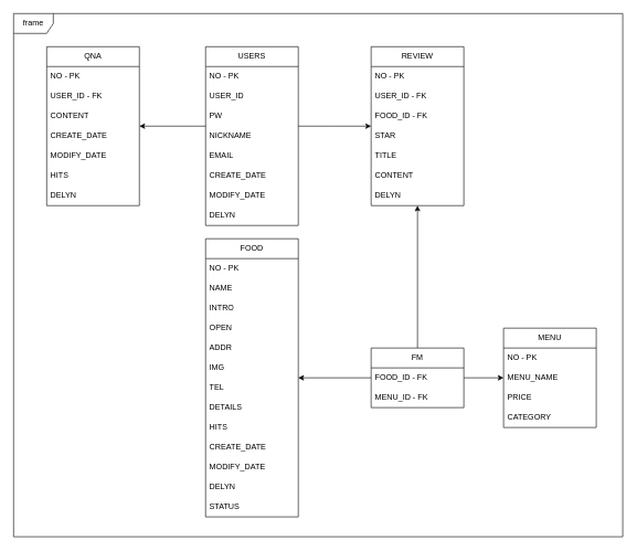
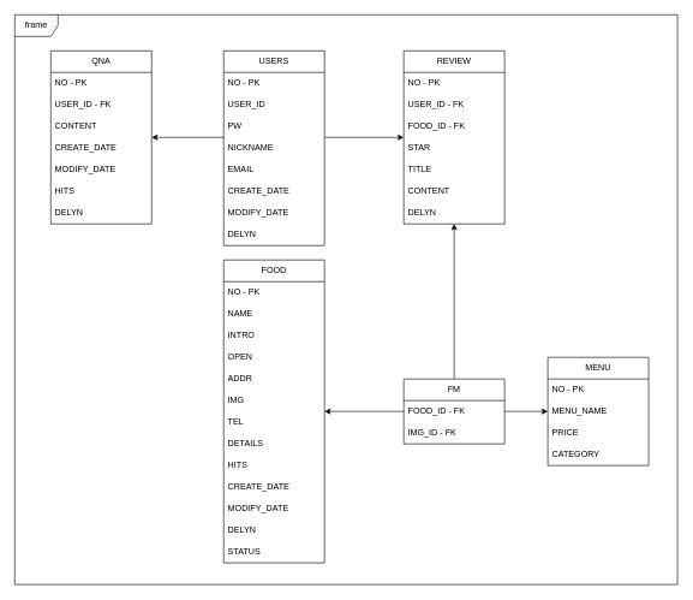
  <mxCell id="0" />
  <mxCell id="1" parent="0" />
  <mxCell id="2" value="FOOD" style="swimlane;fontStyle=0;childLayout=stackLayout;horizontal=1;startSize=30;horizontalStack=0;resizeParent=1;resizeParentMax=0;resizeLast=0;collapsible=1;marginBottom=0;whiteSpace=wrap;html=1;" parent="1" vertex="1"><mxGeometry x="310" y="360" width="140" height="420" as="geometry" /></mxCell>
  <mxCell id="3" value="NO - PK" style="text;strokeColor=none;fillColor=none;align=left;verticalAlign=middle;spacingLeft=4;spacingRight=4;overflow=hidden;points=[[0,0.5],[1,0.5]];portConstraint=eastwest;rotatable=0;whiteSpace=wrap;html=1;" parent="2" vertex="1"><mxGeometry y="30" width="140" height="30" as="geometry" /></mxCell>
  <mxCell id="4" value="NAME" style="text;strokeColor=none;fillColor=none;align=left;verticalAlign=middle;spacingLeft=4;spacingRight=4;overflow=hidden;points=[[0,0.5],[1,0.5]];portConstraint=eastwest;rotatable=0;whiteSpace=wrap;html=1;" parent="2" vertex="1"><mxGeometry y="60" width="140" height="30" as="geometry" /></mxCell>
  <mxCell id="5" value="INTRO&lt;br&gt;" style="text;strokeColor=none;fillColor=none;align=left;verticalAlign=middle;spacingLeft=4;spacingRight=4;overflow=hidden;points=[[0,0.5],[1,0.5]];portConstraint=eastwest;rotatable=0;whiteSpace=wrap;html=1;" parent="2" vertex="1"><mxGeometry y="90" width="140" height="30" as="geometry" /></mxCell>
  <mxCell id="6" value="OPEN" style="text;strokeColor=none;fillColor=none;align=left;verticalAlign=middle;spacingLeft=4;spacingRight=4;overflow=hidden;points=[[0,0.5],[1,0.5]];portConstraint=eastwest;rotatable=0;whiteSpace=wrap;html=1;" parent="2" vertex="1"><mxGeometry y="120" width="140" height="30" as="geometry" /></mxCell>
  <mxCell id="7" value="ADDR" style="text;strokeColor=none;fillColor=none;align=left;verticalAlign=middle;spacingLeft=4;spacingRight=4;overflow=hidden;points=[[0,0.5],[1,0.5]];portConstraint=eastwest;rotatable=0;whiteSpace=wrap;html=1;" parent="2" vertex="1"><mxGeometry y="150" width="140" height="30" as="geometry" /></mxCell>
  <mxCell id="8" value="IMG" style="text;strokeColor=none;fillColor=none;align=left;verticalAlign=middle;spacingLeft=4;spacingRight=4;overflow=hidden;points=[[0,0.5],[1,0.5]];portConstraint=eastwest;rotatable=0;whiteSpace=wrap;html=1;" parent="2" vertex="1"><mxGeometry y="180" width="140" height="30" as="geometry" /></mxCell>
  <mxCell id="9" value="TEL" style="text;strokeColor=none;fillColor=none;align=left;verticalAlign=middle;spacingLeft=4;spacingRight=4;overflow=hidden;points=[[0,0.5],[1,0.5]];portConstraint=eastwest;rotatable=0;whiteSpace=wrap;html=1;" parent="2" vertex="1"><mxGeometry y="210" width="140" height="30" as="geometry" /></mxCell>
  <mxCell id="10" value="DETAILS" style="text;strokeColor=none;fillColor=none;align=left;verticalAlign=middle;spacingLeft=4;spacingRight=4;overflow=hidden;points=[[0,0.5],[1,0.5]];portConstraint=eastwest;rotatable=0;whiteSpace=wrap;html=1;" parent="2" vertex="1"><mxGeometry y="240" width="140" height="30" as="geometry" /></mxCell>
  <mxCell id="11" value="HITS" style="text;strokeColor=none;fillColor=none;align=left;verticalAlign=middle;spacingLeft=4;spacingRight=4;overflow=hidden;points=[[0,0.5],[1,0.5]];portConstraint=eastwest;rotatable=0;whiteSpace=wrap;html=1;" parent="2" vertex="1"><mxGeometry y="270" width="140" height="30" as="geometry" /></mxCell>
  <mxCell id="12" value="CREATE_DATE" style="text;strokeColor=none;fillColor=none;align=left;verticalAlign=middle;spacingLeft=4;spacingRight=4;overflow=hidden;points=[[0,0.5],[1,0.5]];portConstraint=eastwest;rotatable=0;whiteSpace=wrap;html=1;" parent="2" vertex="1"><mxGeometry y="300" width="140" height="30" as="geometry" /></mxCell>
  <mxCell id="13" value="MODIFY_DATE" style="text;strokeColor=none;fillColor=none;align=left;verticalAlign=middle;spacingLeft=4;spacingRight=4;overflow=hidden;points=[[0,0.5],[1,0.5]];portConstraint=eastwest;rotatable=0;whiteSpace=wrap;html=1;" parent="2" vertex="1"><mxGeometry y="330" width="140" height="30" as="geometry" /></mxCell>
  <mxCell id="14" value="DELYN" style="text;strokeColor=none;fillColor=none;align=left;verticalAlign=middle;spacingLeft=4;spacingRight=4;overflow=hidden;points=[[0,0.5],[1,0.5]];portConstraint=eastwest;rotatable=0;whiteSpace=wrap;html=1;" parent="2" vertex="1"><mxGeometry y="360" width="140" height="30" as="geometry" /></mxCell>
  <mxCell id="15" value="STATUS" style="text;strokeColor=none;fillColor=none;align=left;verticalAlign=middle;spacingLeft=4;spacingRight=4;overflow=hidden;points=[[0,0.5],[1,0.5]];portConstraint=eastwest;rotatable=0;whiteSpace=wrap;html=1;" parent="2" vertex="1"><mxGeometry y="390" width="140" height="30" as="geometry" /></mxCell>
  <mxCell id="16" value="REVIEW" style="swimlane;fontStyle=0;childLayout=stackLayout;horizontal=1;startSize=30;horizontalStack=0;resizeParent=1;resizeParentMax=0;resizeLast=0;collapsible=1;marginBottom=0;whiteSpace=wrap;html=1;" parent="1" vertex="1"><mxGeometry x="560" y="70" width="140" height="240" as="geometry" /></mxCell>
  <mxCell id="17" value="NO - PK" style="text;strokeColor=none;fillColor=none;align=left;verticalAlign=middle;spacingLeft=4;spacingRight=4;overflow=hidden;points=[[0,0.5],[1,0.5]];portConstraint=eastwest;rotatable=0;whiteSpace=wrap;html=1;" parent="16" vertex="1"><mxGeometry y="30" width="140" height="30" as="geometry" /></mxCell>
  <mxCell id="18" value="USER_ID - FK" style="text;strokeColor=none;fillColor=none;align=left;verticalAlign=middle;spacingLeft=4;spacingRight=4;overflow=hidden;points=[[0,0.5],[1,0.5]];portConstraint=eastwest;rotatable=0;whiteSpace=wrap;html=1;" parent="16" vertex="1"><mxGeometry y="60" width="140" height="30" as="geometry" /></mxCell>
  <mxCell id="19" value="FOOD_ID - FK" style="text;strokeColor=none;fillColor=none;align=left;verticalAlign=middle;spacingLeft=4;spacingRight=4;overflow=hidden;points=[[0,0.5],[1,0.5]];portConstraint=eastwest;rotatable=0;whiteSpace=wrap;html=1;" parent="16" vertex="1"><mxGeometry y="90" width="140" height="30" as="geometry" /></mxCell>
  <mxCell id="20" value="STAR" style="text;strokeColor=none;fillColor=none;align=left;verticalAlign=middle;spacingLeft=4;spacingRight=4;overflow=hidden;points=[[0,0.5],[1,0.5]];portConstraint=eastwest;rotatable=0;whiteSpace=wrap;html=1;" parent="16" vertex="1"><mxGeometry y="120" width="140" height="30" as="geometry" /></mxCell>
  <mxCell id="21" value="TITLE" style="text;strokeColor=none;fillColor=none;align=left;verticalAlign=middle;spacingLeft=4;spacingRight=4;overflow=hidden;points=[[0,0.5],[1,0.5]];portConstraint=eastwest;rotatable=0;whiteSpace=wrap;html=1;" parent="16" vertex="1"><mxGeometry y="150" width="140" height="30" as="geometry" /></mxCell>
  <mxCell id="22" value="CONTENT" style="text;strokeColor=none;fillColor=none;align=left;verticalAlign=middle;spacingLeft=4;spacingRight=4;overflow=hidden;points=[[0,0.5],[1,0.5]];portConstraint=eastwest;rotatable=0;whiteSpace=wrap;html=1;" parent="16" vertex="1"><mxGeometry y="180" width="140" height="30" as="geometry" /></mxCell>
  <mxCell id="23" value="DELYN" style="text;strokeColor=none;fillColor=none;align=left;verticalAlign=middle;spacingLeft=4;spacingRight=4;overflow=hidden;points=[[0,0.5],[1,0.5]];portConstraint=eastwest;rotatable=0;whiteSpace=wrap;html=1;" parent="16" vertex="1"><mxGeometry y="210" width="140" height="30" as="geometry" /></mxCell>
  <mxCell id="24" value="MENU" style="swimlane;fontStyle=0;childLayout=stackLayout;horizontal=1;startSize=30;horizontalStack=0;resizeParent=1;resizeParentMax=0;resizeLast=0;collapsible=1;marginBottom=0;whiteSpace=wrap;html=1;" parent="1" vertex="1"><mxGeometry x="760" y="495" width="140" height="150" as="geometry" /></mxCell>
  <mxCell id="25" value="NO - PK" style="text;strokeColor=none;fillColor=none;align=left;verticalAlign=middle;spacingLeft=4;spacingRight=4;overflow=hidden;points=[[0,0.5],[1,0.5]];portConstraint=eastwest;rotatable=0;whiteSpace=wrap;html=1;" parent="24" vertex="1"><mxGeometry y="30" width="140" height="30" as="geometry" /></mxCell>
  <mxCell id="26" value="MENU_NAME" style="text;strokeColor=none;fillColor=none;align=left;verticalAlign=middle;spacingLeft=4;spacingRight=4;overflow=hidden;points=[[0,0.5],[1,0.5]];portConstraint=eastwest;rotatable=0;whiteSpace=wrap;html=1;" vertex="1" parent="24"><mxGeometry y="60" width="140" height="30" as="geometry" /></mxCell>
  <mxCell id="27" value="PRICE" style="text;strokeColor=none;fillColor=none;align=left;verticalAlign=middle;spacingLeft=4;spacingRight=4;overflow=hidden;points=[[0,0.5],[1,0.5]];portConstraint=eastwest;rotatable=0;whiteSpace=wrap;html=1;" parent="24" vertex="1"><mxGeometry y="90" width="140" height="30" as="geometry" /></mxCell>
  <mxCell id="28" value="CATEGORY" style="text;strokeColor=none;fillColor=none;align=left;verticalAlign=middle;spacingLeft=4;spacingRight=4;overflow=hidden;points=[[0,0.5],[1,0.5]];portConstraint=eastwest;rotatable=0;whiteSpace=wrap;html=1;" parent="24" vertex="1"><mxGeometry y="120" width="140" height="30" as="geometry" /></mxCell>
  <mxCell id="29" style="edgeStyle=orthogonalEdgeStyle;rounded=0;orthogonalLoop=1;jettySize=auto;html=1;" parent="1" source="31" target="16" edge="1"><mxGeometry relative="1" as="geometry"><Array as="points"><mxPoint x="500" y="190" /><mxPoint x="500" y="190" /></Array></mxGeometry></mxCell>
  <mxCell id="30" style="edgeStyle=orthogonalEdgeStyle;rounded=0;orthogonalLoop=1;jettySize=auto;html=1;" parent="1" source="31" target="40" edge="1"><mxGeometry relative="1" as="geometry"><Array as="points"><mxPoint x="290" y="190" /><mxPoint x="290" y="190" /></Array></mxGeometry></mxCell>
  <mxCell id="31" value="USERS" style="swimlane;fontStyle=0;childLayout=stackLayout;horizontal=1;startSize=30;horizontalStack=0;resizeParent=1;resizeParentMax=0;resizeLast=0;collapsible=1;marginBottom=0;whiteSpace=wrap;html=1;" parent="1" vertex="1"><mxGeometry x="310" y="70" width="140" height="270" as="geometry" /></mxCell>
  <mxCell id="32" value="NO - PK" style="text;strokeColor=none;fillColor=none;align=left;verticalAlign=middle;spacingLeft=4;spacingRight=4;overflow=hidden;points=[[0,0.5],[1,0.5]];portConstraint=eastwest;rotatable=0;whiteSpace=wrap;html=1;" parent="31" vertex="1"><mxGeometry y="30" width="140" height="30" as="geometry" /></mxCell>
  <mxCell id="33" value="USER_ID" style="text;strokeColor=none;fillColor=none;align=left;verticalAlign=middle;spacingLeft=4;spacingRight=4;overflow=hidden;points=[[0,0.5],[1,0.5]];portConstraint=eastwest;rotatable=0;whiteSpace=wrap;html=1;" parent="31" vertex="1"><mxGeometry y="60" width="140" height="30" as="geometry" /></mxCell>
  <mxCell id="34" value="PW" style="text;strokeColor=none;fillColor=none;align=left;verticalAlign=middle;spacingLeft=4;spacingRight=4;overflow=hidden;points=[[0,0.5],[1,0.5]];portConstraint=eastwest;rotatable=0;whiteSpace=wrap;html=1;" parent="31" vertex="1"><mxGeometry y="90" width="140" height="30" as="geometry" /></mxCell>
  <mxCell id="35" value="NICKNAME" style="text;strokeColor=none;fillColor=none;align=left;verticalAlign=middle;spacingLeft=4;spacingRight=4;overflow=hidden;points=[[0,0.5],[1,0.5]];portConstraint=eastwest;rotatable=0;whiteSpace=wrap;html=1;" parent="31" vertex="1"><mxGeometry y="120" width="140" height="30" as="geometry" /></mxCell>
  <mxCell id="36" value="EMAIL" style="text;strokeColor=none;fillColor=none;align=left;verticalAlign=middle;spacingLeft=4;spacingRight=4;overflow=hidden;points=[[0,0.5],[1,0.5]];portConstraint=eastwest;rotatable=0;whiteSpace=wrap;html=1;" parent="31" vertex="1"><mxGeometry y="150" width="140" height="30" as="geometry" /></mxCell>
  <mxCell id="37" value="CREATE_DATE" style="text;strokeColor=none;fillColor=none;align=left;verticalAlign=middle;spacingLeft=4;spacingRight=4;overflow=hidden;points=[[0,0.5],[1,0.5]];portConstraint=eastwest;rotatable=0;whiteSpace=wrap;html=1;" parent="31" vertex="1"><mxGeometry y="180" width="140" height="30" as="geometry" /></mxCell>
  <mxCell id="38" value="MODIFY_DATE" style="text;strokeColor=none;fillColor=none;align=left;verticalAlign=middle;spacingLeft=4;spacingRight=4;overflow=hidden;points=[[0,0.5],[1,0.5]];portConstraint=eastwest;rotatable=0;whiteSpace=wrap;html=1;" parent="31" vertex="1"><mxGeometry y="210" width="140" height="30" as="geometry" /></mxCell>
  <mxCell id="39" value="DELYN" style="text;strokeColor=none;fillColor=none;align=left;verticalAlign=middle;spacingLeft=4;spacingRight=4;overflow=hidden;points=[[0,0.5],[1,0.5]];portConstraint=eastwest;rotatable=0;whiteSpace=wrap;html=1;" parent="31" vertex="1"><mxGeometry y="240" width="140" height="30" as="geometry" /></mxCell>
  <mxCell id="40" value="QNA" style="swimlane;fontStyle=0;childLayout=stackLayout;horizontal=1;startSize=30;horizontalStack=0;resizeParent=1;resizeParentMax=0;resizeLast=0;collapsible=1;marginBottom=0;whiteSpace=wrap;html=1;" parent="1" vertex="1"><mxGeometry x="70" y="70" width="140" height="240" as="geometry" /></mxCell>
  <mxCell id="41" value="NO - PK" style="text;strokeColor=none;fillColor=none;align=left;verticalAlign=middle;spacingLeft=4;spacingRight=4;overflow=hidden;points=[[0,0.5],[1,0.5]];portConstraint=eastwest;rotatable=0;whiteSpace=wrap;html=1;" parent="40" vertex="1"><mxGeometry y="30" width="140" height="30" as="geometry" /></mxCell>
  <mxCell id="42" value="USER_ID - FK" style="text;strokeColor=none;fillColor=none;align=left;verticalAlign=middle;spacingLeft=4;spacingRight=4;overflow=hidden;points=[[0,0.5],[1,0.5]];portConstraint=eastwest;rotatable=0;whiteSpace=wrap;html=1;" parent="40" vertex="1"><mxGeometry y="60" width="140" height="30" as="geometry" /></mxCell>
  <mxCell id="43" value="CONTENT" style="text;strokeColor=none;fillColor=none;align=left;verticalAlign=middle;spacingLeft=4;spacingRight=4;overflow=hidden;points=[[0,0.5],[1,0.5]];portConstraint=eastwest;rotatable=0;whiteSpace=wrap;html=1;" parent="40" vertex="1"><mxGeometry y="90" width="140" height="30" as="geometry" /></mxCell>
  <mxCell id="44" value="CREATE_DATE" style="text;strokeColor=none;fillColor=none;align=left;verticalAlign=middle;spacingLeft=4;spacingRight=4;overflow=hidden;points=[[0,0.5],[1,0.5]];portConstraint=eastwest;rotatable=0;whiteSpace=wrap;html=1;" parent="40" vertex="1"><mxGeometry y="120" width="140" height="30" as="geometry" /></mxCell>
  <mxCell id="45" value="MODIFY_DATE" style="text;strokeColor=none;fillColor=none;align=left;verticalAlign=middle;spacingLeft=4;spacingRight=4;overflow=hidden;points=[[0,0.5],[1,0.5]];portConstraint=eastwest;rotatable=0;whiteSpace=wrap;html=1;" parent="40" vertex="1"><mxGeometry y="150" width="140" height="30" as="geometry" /></mxCell>
  <mxCell id="46" value="HITS" style="text;strokeColor=none;fillColor=none;align=left;verticalAlign=middle;spacingLeft=4;spacingRight=4;overflow=hidden;points=[[0,0.5],[1,0.5]];portConstraint=eastwest;rotatable=0;whiteSpace=wrap;html=1;" parent="40" vertex="1"><mxGeometry y="180" width="140" height="30" as="geometry" /></mxCell>
  <mxCell id="47" value="DELYN" style="text;strokeColor=none;fillColor=none;align=left;verticalAlign=middle;spacingLeft=4;spacingRight=4;overflow=hidden;points=[[0,0.5],[1,0.5]];portConstraint=eastwest;rotatable=0;whiteSpace=wrap;html=1;" parent="40" vertex="1"><mxGeometry y="210" width="140" height="30" as="geometry" /></mxCell>
  <mxCell id="48" value="frame" style="shape=umlFrame;whiteSpace=wrap;html=1;pointerEvents=0;" parent="1" vertex="1"><mxGeometry x="20" y="20" width="920" height="790" as="geometry" /></mxCell>
  <mxCell id="49" style="edgeStyle=orthogonalEdgeStyle;rounded=0;orthogonalLoop=1;jettySize=auto;html=1;" edge="1" parent="1" source="52" target="16"><mxGeometry relative="1" as="geometry" /></mxCell>
  <mxCell id="50" style="edgeStyle=orthogonalEdgeStyle;rounded=0;orthogonalLoop=1;jettySize=auto;html=1;" edge="1" parent="1" source="52" target="2"><mxGeometry relative="1" as="geometry" /></mxCell>
  <mxCell id="51" style="edgeStyle=orthogonalEdgeStyle;rounded=0;orthogonalLoop=1;jettySize=auto;html=1;" edge="1" parent="1" source="52" target="24"><mxGeometry relative="1" as="geometry" /></mxCell>
  <mxCell id="52" value="FM" style="swimlane;fontStyle=0;childLayout=stackLayout;horizontal=1;startSize=30;horizontalStack=0;resizeParent=1;resizeParentMax=0;resizeLast=0;collapsible=1;marginBottom=0;whiteSpace=wrap;html=1;" vertex="1" parent="1"><mxGeometry x="560" y="525" width="140" height="90" as="geometry" /></mxCell>
  <mxCell id="53" value="FOOD_ID - FK" style="text;strokeColor=none;fillColor=none;align=left;verticalAlign=middle;spacingLeft=4;spacingRight=4;overflow=hidden;points=[[0,0.5],[1,0.5]];portConstraint=eastwest;rotatable=0;whiteSpace=wrap;html=1;" vertex="1" parent="52"><mxGeometry y="30" width="140" height="30" as="geometry" /></mxCell>
- <mxCell id="54" value="MENU_ID - FK" style="text;strokeColor=none;fillColor=none;align=left;verticalAlign=middle;spacingLeft=4;spacingRight=4;overflow=hidden;points=[[0,0.5],[1,0.5]];portConstraint=eastwest;rotatable=0;whiteSpace=wrap;html=1;" vertex="1" parent="52"><mxGeometry y="60" width="140" height="30" as="geometry" /></mxCell>
+ <mxCell id="54" value="IMG_ID - FK" style="text;strokeColor=none;fillColor=none;align=left;verticalAlign=middle;spacingLeft=4;spacingRight=4;overflow=hidden;points=[[0,0.5],[1,0.5]];portConstraint=eastwest;rotatable=0;whiteSpace=wrap;html=1;" vertex="1" parent="52"><mxGeometry y="60" width="140" height="30" as="geometry" /></mxCell>
